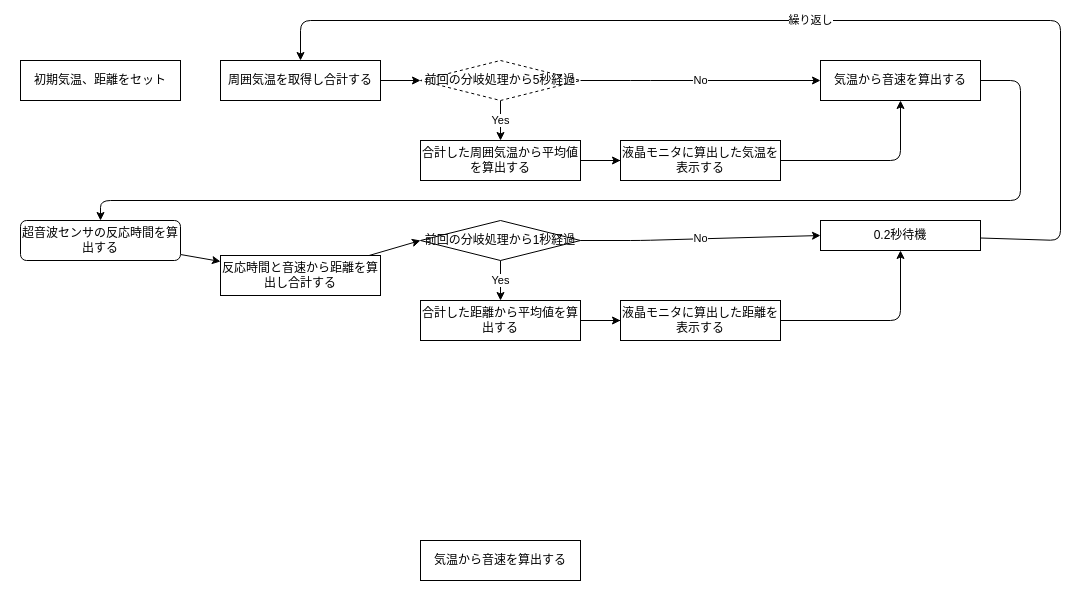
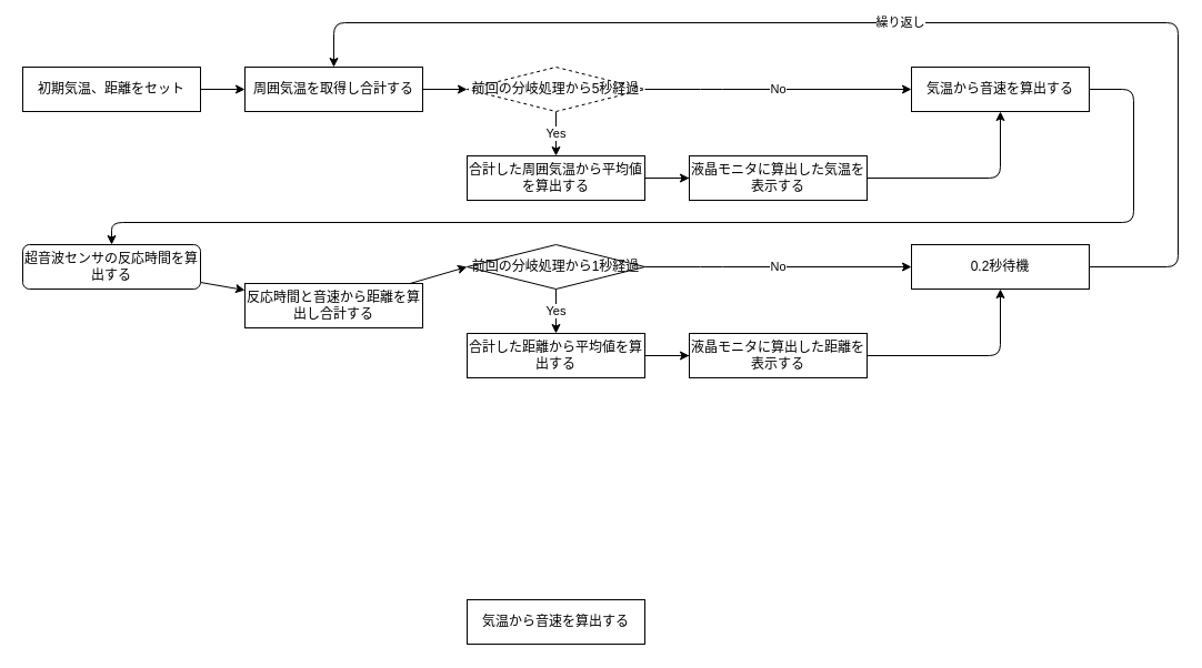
  <mxCell id="0" />
  <mxCell id="1" parent="0" />
  <mxCell id="2" value="Yes" style="edgeStyle=none;html=1;" edge="1" parent="1" source="4" target="11"><mxGeometry relative="1" as="geometry" /></mxCell>
  <mxCell id="3" value="No" style="edgeStyle=none;html=1;exitX=1;exitY=0.5;exitDx=0;exitDy=0;entryX=0;entryY=0.5;entryDx=0;entryDy=0;" edge="1" parent="1" source="4" target="15"><mxGeometry relative="1" as="geometry"><mxPoint x="500" y="360" as="targetPoint" /><Array as="points"><mxPoint x="640" y="80" /></Array></mxGeometry></mxCell>
  <mxCell id="4" value="前回の分岐処理から5秒経過" style="rhombus;whiteSpace=wrap;html=1;dashed=1;" parent="1" vertex="1"><mxGeometry x="420" y="60" width="160" height="40" as="geometry" /></mxCell>
  <mxCell id="5" value="" style="edgeStyle=none;html=1;" edge="1" parent="1" source="6" target="4"><mxGeometry relative="1" as="geometry" /></mxCell>
  <mxCell id="6" value="周囲気温を取得し合計する" style="rounded=0;whiteSpace=wrap;html=1;" parent="1" vertex="1"><mxGeometry x="220" y="60" width="160" height="40" as="geometry" /></mxCell>
+ <mxCell id="7" value="" style="edgeStyle=none;html=1;" parent="1" source="8" target="6" edge="1"><mxGeometry relative="1" as="geometry" /></mxCell>
  <mxCell id="8" value="初期気温、距離をセット" style="rounded=0;whiteSpace=wrap;html=1;" parent="1" vertex="1"><mxGeometry x="20" y="60" width="160" height="40" as="geometry" /></mxCell>
  <mxCell id="9" value="" style="edgeStyle=none;html=1;" edge="1" parent="1" source="11" target="13"><mxGeometry relative="1" as="geometry" /></mxCell>
  <mxCell id="10" value="" style="edgeStyle=none;html=1;" edge="1" parent="1" source="11"><mxGeometry relative="1" as="geometry"><mxPoint x="660" y="160" as="targetPoint" /></mxGeometry></mxCell>
  <mxCell id="11" value="合計した周囲気温から平均値を算出する" style="rounded=0;whiteSpace=wrap;html=1;" vertex="1" parent="1"><mxGeometry x="420" y="140" width="160" height="40" as="geometry" /></mxCell>
  <mxCell id="12" value="" style="edgeStyle=none;html=1;entryX=0.5;entryY=1;entryDx=0;entryDy=0;entryPerimeter=0;" edge="1" parent="1" source="13" target="15"><mxGeometry relative="1" as="geometry"><mxPoint x="800" y="80" as="targetPoint" /><Array as="points"><mxPoint x="900" y="160" /></Array></mxGeometry></mxCell>
  <mxCell id="13" value="液晶モニタに算出した気温を表示する" style="rounded=0;whiteSpace=wrap;html=1;" vertex="1" parent="1"><mxGeometry x="620" y="140" width="160" height="40" as="geometry" /></mxCell>
  <mxCell id="14" value="" style="edgeStyle=none;html=1;exitX=1;exitY=0.5;exitDx=0;exitDy=0;entryX=0.5;entryY=0;entryDx=0;entryDy=0;" edge="1" parent="1" source="15" target="18"><mxGeometry relative="1" as="geometry"><mxPoint x="1020" y="240" as="sourcePoint" /><mxPoint x="300" y="220" as="targetPoint" /><Array as="points"><mxPoint x="1020" y="80" /><mxPoint x="1020" y="200" /><mxPoint x="100" y="200" /></Array></mxGeometry></mxCell>
  <mxCell id="15" value="気温から音速を算出する" style="rounded=0;whiteSpace=wrap;html=1;" vertex="1" parent="1"><mxGeometry x="820" y="60" width="160" height="40" as="geometry" /></mxCell>
  <mxCell id="16" value="気温から音速を算出する" style="rounded=0;whiteSpace=wrap;html=1;" vertex="1" parent="1"><mxGeometry x="420" y="540" width="160" height="40" as="geometry" /></mxCell>
  <mxCell id="17" value="" style="edgeStyle=none;html=1;" edge="1" parent="1" source="18" target="20"><mxGeometry relative="1" as="geometry" /></mxCell>
  <mxCell id="18" value="超音波センサの反応時間を算出する" style="whiteSpace=wrap;html=1;rounded=1;" vertex="1" parent="1"><mxGeometry x="20" y="220" width="160" height="40" as="geometry" /></mxCell>
  <mxCell id="19" value="" style="edgeStyle=none;html=1;" edge="1" parent="1" source="20"><mxGeometry relative="1" as="geometry"><mxPoint x="420" y="240" as="targetPoint" /></mxGeometry></mxCell>
  <mxCell id="20" value="反応時間と音速から距離を算出し合計する" style="rounded=0;whiteSpace=wrap;html=1;" vertex="1" parent="1"><mxGeometry x="220" y="255" width="160" height="40" as="geometry" /></mxCell>
  <mxCell id="21" value="Yes" style="edgeStyle=none;html=1;" edge="1" parent="1" source="23" target="26"><mxGeometry relative="1" as="geometry" /></mxCell>
  <mxCell id="22" value="No" style="edgeStyle=none;html=1;exitX=1;exitY=0.5;exitDx=0;exitDy=0;entryX=0;entryY=0.5;entryDx=0;entryDy=0;" edge="1" parent="1" source="23" target="30"><mxGeometry relative="1" as="geometry"><mxPoint x="500" y="520" as="targetPoint" /><Array as="points"><mxPoint x="640" y="240" /></Array></mxGeometry></mxCell>
  <mxCell id="23" value="&lt;span style=&quot;color: rgb(0, 0, 0);&quot;&gt;前回の分岐処理から&lt;/span&gt;1秒経過" style="rhombus;whiteSpace=wrap;html=1;" vertex="1" parent="1"><mxGeometry x="420" y="220" width="160" height="40" as="geometry" /></mxCell>
  <mxCell id="24" value="" style="edgeStyle=none;html=1;" edge="1" parent="1" source="26" target="28"><mxGeometry relative="1" as="geometry" /></mxCell>
  <mxCell id="25" value="" style="edgeStyle=none;html=1;" edge="1" parent="1" source="26"><mxGeometry relative="1" as="geometry"><mxPoint x="660" y="320" as="targetPoint" /></mxGeometry></mxCell>
  <mxCell id="26" value="合計した距離から平均値を算出する" style="rounded=0;whiteSpace=wrap;html=1;" vertex="1" parent="1"><mxGeometry x="420" y="300" width="160" height="40" as="geometry" /></mxCell>
  <mxCell id="27" value="" style="edgeStyle=none;html=1;entryX=0.5;entryY=1;entryDx=0;entryDy=0;entryPerimeter=0;" edge="1" parent="1" source="28" target="30"><mxGeometry relative="1" as="geometry"><mxPoint x="800" y="240" as="targetPoint" /><Array as="points"><mxPoint x="900" y="320" /></Array></mxGeometry></mxCell>
  <mxCell id="28" value="液晶モニタに算出した距離を表示する" style="rounded=0;whiteSpace=wrap;html=1;" vertex="1" parent="1"><mxGeometry x="620" y="300" width="160" height="40" as="geometry" /></mxCell>
  <mxCell id="29" value="繰り返し" style="edgeStyle=none;html=1;entryX=0.5;entryY=0;entryDx=0;entryDy=0;" edge="1" parent="1" source="30" target="6"><mxGeometry relative="1" as="geometry"><mxPoint x="106" y="20" as="targetPoint" /><Array as="points"><mxPoint x="1060" y="240" /><mxPoint x="1060" y="20" /><mxPoint x="300" y="20" /></Array></mxGeometry></mxCell>
- <mxCell id="30" value="0.2秒待機" style="rounded=0;whiteSpace=wrap;html=1;" vertex="1" parent="1"><mxGeometry x="820" y="220" width="160" height="30" as="geometry" /></mxCell>
+ <mxCell id="30" value="0.2秒待機" style="rounded=0;whiteSpace=wrap;html=1;" vertex="1" parent="1"><mxGeometry x="820" y="220" width="160" height="40" as="geometry" /></mxCell>
